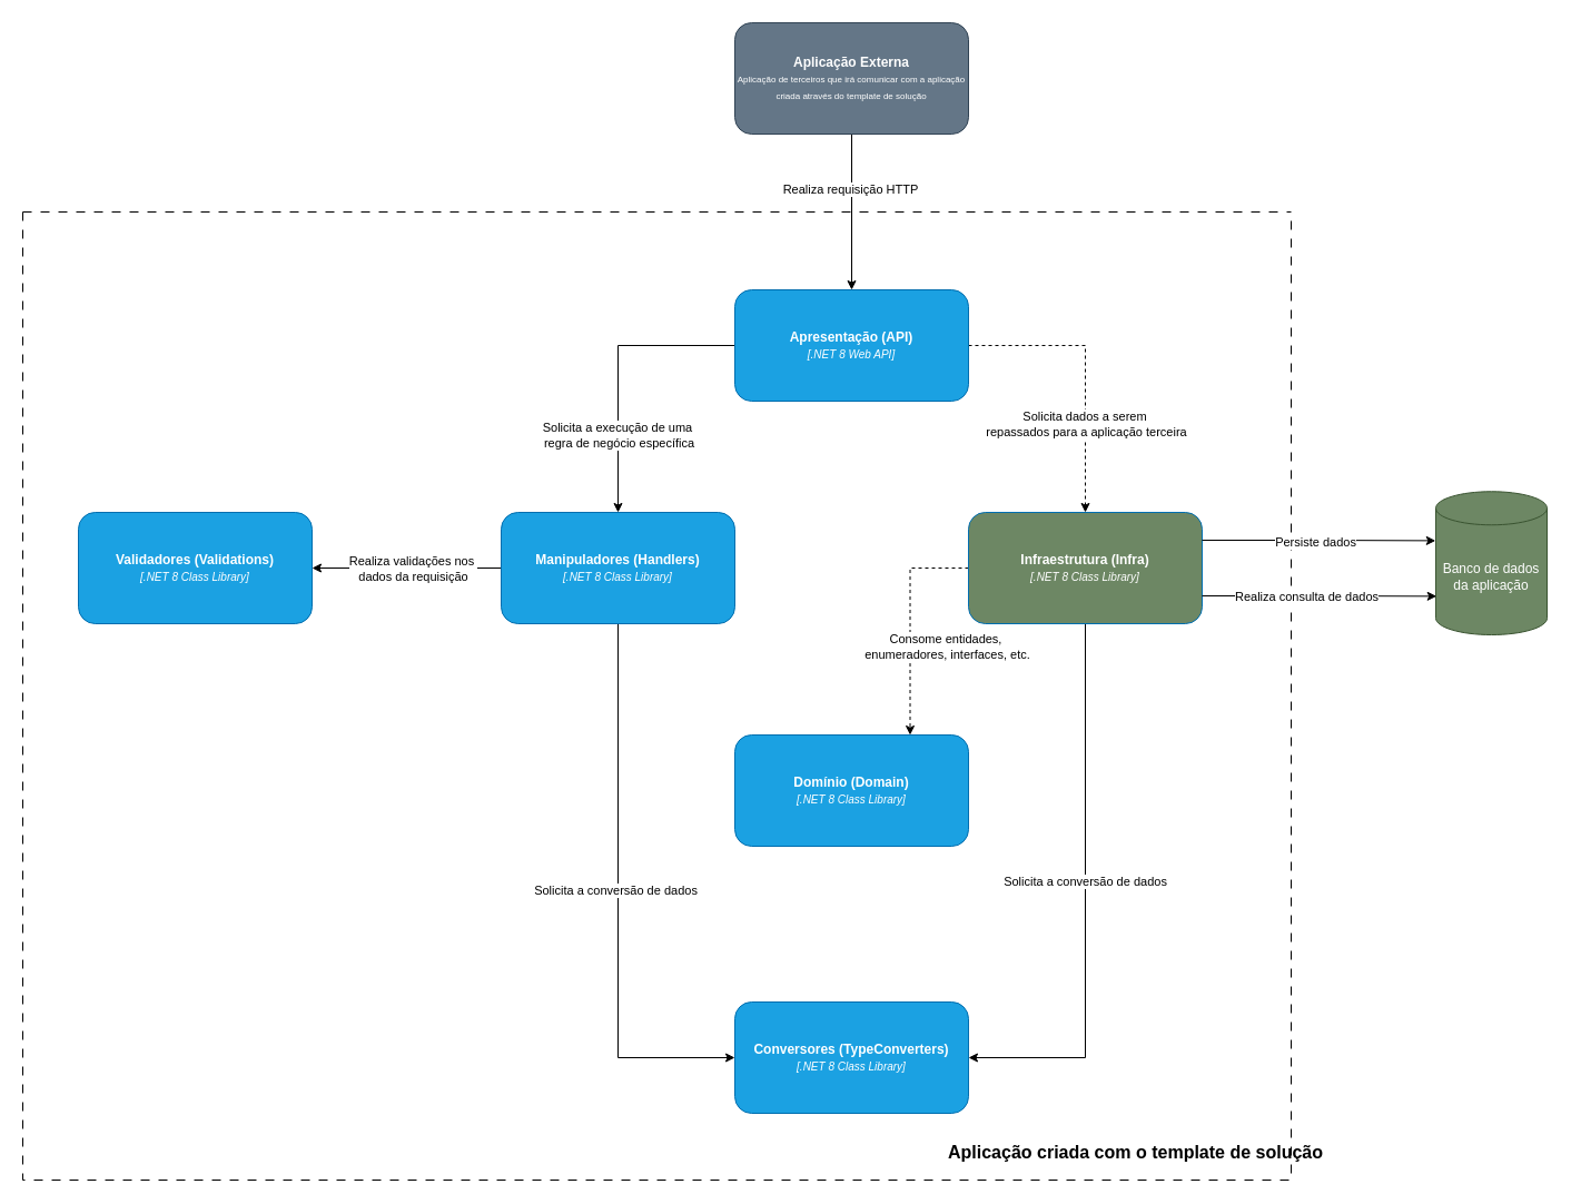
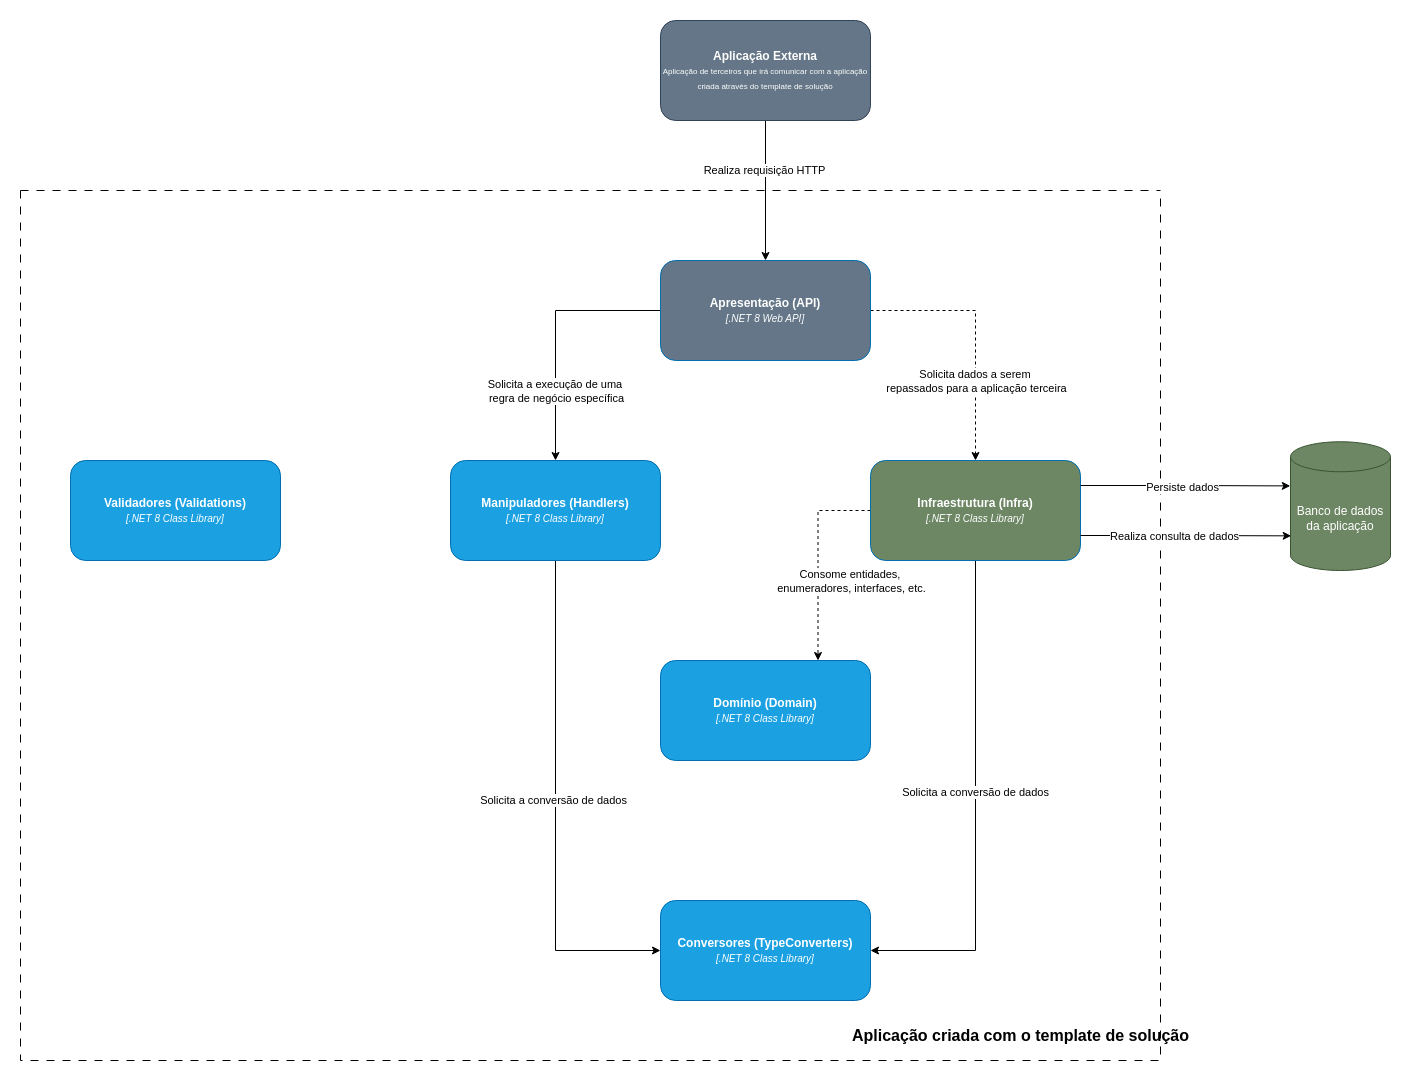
  <mxCell id="0" />
  <mxCell id="1" parent="0" />
  <mxCell id="2" style="edgeStyle=orthogonalEdgeStyle;rounded=0;orthogonalLoop=1;jettySize=auto;html=1;exitX=0.5;exitY=1;exitDx=0;exitDy=0;entryX=0.5;entryY=0;entryDx=0;entryDy=0;" edge="1" parent="1" source="4" target="10"><mxGeometry relative="1" as="geometry" /></mxCell>
  <mxCell id="3" value="Realiza requisição HTTP" style="edgeLabel;html=1;align=center;verticalAlign=middle;resizable=0;points=[];" vertex="1" connectable="0" parent="2"><mxGeometry x="-0.306" y="-2" relative="1" as="geometry"><mxPoint as="offset" /></mxGeometry></mxCell>
  <mxCell id="4" value="&lt;b&gt;Aplicação Externa&lt;/b&gt;&lt;div&gt;&lt;font style=&quot;font-size: 8px;&quot;&gt;Aplicação de terceiros que irá comunicar com a aplicação criada através do template de solução&lt;/font&gt;&lt;/div&gt;" style="rounded=1;whiteSpace=wrap;html=1;fillColor=#647687;fontColor=#ffffff;strokeColor=#314354;" vertex="1" parent="1"><mxGeometry x="660" y="20" width="210" height="100" as="geometry" /></mxCell>
  <mxCell id="5" value="" style="swimlane;startSize=0;dashed=1;dashPattern=8 8;" vertex="1" parent="1"><mxGeometry x="20" y="190" width="1140" height="870" as="geometry" /></mxCell>
  <mxCell id="6" style="edgeStyle=orthogonalEdgeStyle;rounded=0;orthogonalLoop=1;jettySize=auto;html=1;exitX=0;exitY=0.5;exitDx=0;exitDy=0;entryX=0.5;entryY=0;entryDx=0;entryDy=0;" edge="1" parent="5" source="10" target="17"><mxGeometry relative="1" as="geometry" /></mxCell>
  <mxCell id="7" value="Solicita a execução de uma&amp;nbsp;&lt;div&gt;regra de negócio específica&lt;/div&gt;" style="edgeLabel;html=1;align=center;verticalAlign=middle;resizable=0;points=[];" vertex="1" connectable="0" parent="6"><mxGeometry x="0.269" relative="1" as="geometry"><mxPoint y="23" as="offset" /></mxGeometry></mxCell>
  <mxCell id="8" style="edgeStyle=orthogonalEdgeStyle;rounded=0;orthogonalLoop=1;jettySize=auto;html=1;exitX=1;exitY=0.5;exitDx=0;exitDy=0;entryX=0.5;entryY=0;entryDx=0;entryDy=0;dashed=1;" edge="1" parent="5" source="10" target="23"><mxGeometry relative="1" as="geometry" /></mxCell>
  <mxCell id="9" value="Solicita dados a serem&amp;nbsp;&lt;div&gt;repassados para a aplicação terceira&lt;/div&gt;" style="edgeLabel;html=1;align=center;verticalAlign=middle;resizable=0;points=[];" vertex="1" connectable="0" parent="8"><mxGeometry x="0.292" y="-1" relative="1" as="geometry"><mxPoint x="1" y="10" as="offset" /></mxGeometry></mxCell>
- <mxCell id="10" value="&lt;b&gt;Apresentação (API)&lt;/b&gt;&lt;div&gt;&lt;font style=&quot;font-size: 10px;&quot;&gt;&lt;i&gt;[.NET 8 Web API]&lt;/i&gt;&lt;/font&gt;&lt;/div&gt;" style="rounded=1;whiteSpace=wrap;html=1;fillColor=#1ba1e2;fontColor=#ffffff;strokeColor=#006EAF;" vertex="1" parent="5"><mxGeometry x="640" y="70" width="210" height="100" as="geometry" /></mxCell>
+ <mxCell id="10" value="&lt;b&gt;Apresentação (API)&lt;/b&gt;&lt;div&gt;&lt;font style=&quot;font-size: 10px;&quot;&gt;&lt;i&gt;[.NET 8 Web API]&lt;/i&gt;&lt;/font&gt;&lt;/div&gt;" style="rounded=1;whiteSpace=wrap;html=1;fillColor=#647687;fontColor=#ffffff;strokeColor=#006EAF;" vertex="1" parent="5"><mxGeometry x="640" y="70" width="210" height="100" as="geometry" /></mxCell>
  <mxCell id="11" value="&lt;b&gt;Conversores (TypeConverters)&lt;/b&gt;&lt;div&gt;&lt;i&gt;&lt;font style=&quot;font-size: 10px;&quot;&gt;[.NET 8 Class Library]&lt;/font&gt;&lt;/i&gt;&lt;br&gt;&lt;/div&gt;" style="rounded=1;whiteSpace=wrap;html=1;fillColor=#1ba1e2;fontColor=#ffffff;strokeColor=#006EAF;" vertex="1" parent="5"><mxGeometry x="640" y="710" width="210" height="100" as="geometry" /></mxCell>
  <mxCell id="12" value="&lt;b&gt;Domínio (Domain)&lt;/b&gt;&lt;div&gt;&lt;i&gt;&lt;font style=&quot;font-size: 10px;&quot;&gt;[.NET 8 Class Library]&lt;/font&gt;&lt;/i&gt;&lt;br&gt;&lt;/div&gt;" style="rounded=1;whiteSpace=wrap;html=1;fillColor=#1ba1e2;fontColor=#ffffff;strokeColor=#006EAF;" vertex="1" parent="5"><mxGeometry x="640" y="470" width="210" height="100" as="geometry" /></mxCell>
  <mxCell id="13" style="edgeStyle=orthogonalEdgeStyle;rounded=0;orthogonalLoop=1;jettySize=auto;html=1;exitX=0.5;exitY=1;exitDx=0;exitDy=0;entryX=0;entryY=0.5;entryDx=0;entryDy=0;" edge="1" parent="5" source="17" target="11"><mxGeometry relative="1" as="geometry" /></mxCell>
  <mxCell id="14" value="Solicita a conversão de dados" style="edgeLabel;html=1;align=center;verticalAlign=middle;resizable=0;points=[];" vertex="1" connectable="0" parent="13"><mxGeometry x="-0.034" y="-3" relative="1" as="geometry"><mxPoint as="offset" /></mxGeometry></mxCell>
- <mxCell id="15" style="edgeStyle=orthogonalEdgeStyle;rounded=0;orthogonalLoop=1;jettySize=auto;html=1;exitX=0;exitY=0.5;exitDx=0;exitDy=0;entryX=1;entryY=0.5;entryDx=0;entryDy=0;" edge="1" parent="5" source="17" target="18"><mxGeometry relative="1" as="geometry" /></mxCell>
- <mxCell id="16" value="Realiza validações nos&amp;nbsp;&lt;div&gt;dados da requisição&lt;/div&gt;" style="edgeLabel;html=1;align=center;verticalAlign=middle;resizable=0;points=[];" vertex="1" connectable="0" parent="15"><mxGeometry x="0.12" relative="1" as="geometry"><mxPoint x="15" as="offset" /></mxGeometry></mxCell>
  <mxCell id="17" value="&lt;b&gt;Manipuladores (Handlers)&lt;/b&gt;&lt;div&gt;&lt;i&gt;&lt;font style=&quot;font-size: 10px;&quot;&gt;[.NET 8 Class Library]&lt;/font&gt;&lt;/i&gt;&lt;br&gt;&lt;/div&gt;" style="rounded=1;whiteSpace=wrap;html=1;fillColor=#1ba1e2;fontColor=#ffffff;strokeColor=#006EAF;" vertex="1" parent="5"><mxGeometry x="430" y="270" width="210" height="100" as="geometry" /></mxCell>
  <mxCell id="18" value="&lt;b&gt;Validadores (Validations)&lt;/b&gt;&lt;div&gt;&lt;i&gt;&lt;font style=&quot;font-size: 10px;&quot;&gt;[.NET 8 Class Library]&lt;/font&gt;&lt;/i&gt;&lt;br&gt;&lt;/div&gt;" style="rounded=1;whiteSpace=wrap;html=1;fillColor=#1ba1e2;fontColor=#ffffff;strokeColor=#006EAF;" vertex="1" parent="5"><mxGeometry x="50" y="270" width="210" height="100" as="geometry" /></mxCell>
  <mxCell id="19" style="edgeStyle=orthogonalEdgeStyle;rounded=0;orthogonalLoop=1;jettySize=auto;html=1;exitX=0;exitY=0.5;exitDx=0;exitDy=0;entryX=0.75;entryY=0;entryDx=0;entryDy=0;dashed=1;" edge="1" parent="5" source="23" target="12"><mxGeometry relative="1" as="geometry" /></mxCell>
  <mxCell id="20" value="Consome entidades,&amp;nbsp;&lt;div&gt;enumeradores, interfaces, etc.&lt;/div&gt;" style="edgeLabel;html=1;align=center;verticalAlign=middle;resizable=0;points=[];" vertex="1" connectable="0" parent="19"><mxGeometry x="-0.084" y="-1" relative="1" as="geometry"><mxPoint x="34" y="30" as="offset" /></mxGeometry></mxCell>
  <mxCell id="21" style="edgeStyle=orthogonalEdgeStyle;rounded=0;orthogonalLoop=1;jettySize=auto;html=1;exitX=0.5;exitY=1;exitDx=0;exitDy=0;entryX=1;entryY=0.5;entryDx=0;entryDy=0;" edge="1" parent="5" source="23" target="11"><mxGeometry relative="1" as="geometry" /></mxCell>
  <mxCell id="22" value="Solicita a conversão de dados" style="edgeLabel;html=1;align=center;verticalAlign=middle;resizable=0;points=[];" vertex="1" connectable="0" parent="21"><mxGeometry x="-0.067" y="-1" relative="1" as="geometry"><mxPoint as="offset" /></mxGeometry></mxCell>
  <mxCell id="23" value="&lt;b&gt;Infraestrutura (Infra)&lt;/b&gt;&lt;div&gt;&lt;i&gt;&lt;font style=&quot;font-size: 10px;&quot;&gt;[.NET 8 Class Library]&lt;/font&gt;&lt;/i&gt;&lt;/div&gt;" style="rounded=1;whiteSpace=wrap;html=1;fillColor=#6d8764;fontColor=#ffffff;strokeColor=#006EAF;" vertex="1" parent="5"><mxGeometry x="850" y="270" width="210" height="100" as="geometry" /></mxCell>
  <mxCell id="24" value="Aplicação criada com o template de solução" style="text;html=1;align=center;verticalAlign=middle;resizable=0;points=[];autosize=1;strokeColor=none;fillColor=none;fontSize=16;fontStyle=1" vertex="1" parent="5"><mxGeometry x="830" y="830" width="340" height="30" as="geometry" /></mxCell>
  <mxCell id="25" value="Banco de dados da aplicação" style="shape=cylinder3;whiteSpace=wrap;html=1;boundedLbl=1;backgroundOutline=1;size=15;fillColor=#6d8764;fontColor=#ffffff;strokeColor=#3A5431;" vertex="1" parent="1"><mxGeometry x="1290" y="441.25" width="100" height="128.75" as="geometry" /></mxCell>
  <mxCell id="26" style="edgeStyle=orthogonalEdgeStyle;rounded=0;orthogonalLoop=1;jettySize=auto;html=1;exitX=1;exitY=0.75;exitDx=0;exitDy=0;entryX=0.007;entryY=0.731;entryDx=0;entryDy=0;entryPerimeter=0;" edge="1" parent="1" source="23" target="25"><mxGeometry relative="1" as="geometry" /></mxCell>
  <mxCell id="27" value="Realiza consulta de dados" style="edgeLabel;html=1;align=center;verticalAlign=middle;resizable=0;points=[];" vertex="1" connectable="0" parent="26"><mxGeometry x="-0.116" relative="1" as="geometry"><mxPoint as="offset" /></mxGeometry></mxCell>
  <mxCell id="28" style="edgeStyle=orthogonalEdgeStyle;rounded=0;orthogonalLoop=1;jettySize=auto;html=1;exitX=1;exitY=0.25;exitDx=0;exitDy=0;entryX=-0.002;entryY=0.343;entryDx=0;entryDy=0;entryPerimeter=0;" edge="1" parent="1" source="23" target="25"><mxGeometry relative="1" as="geometry" /></mxCell>
  <mxCell id="29" value="Persiste dados" style="edgeLabel;html=1;align=center;verticalAlign=middle;resizable=0;points=[];" vertex="1" connectable="0" parent="28"><mxGeometry x="-0.037" y="-1" relative="1" as="geometry"><mxPoint as="offset" /></mxGeometry></mxCell>
